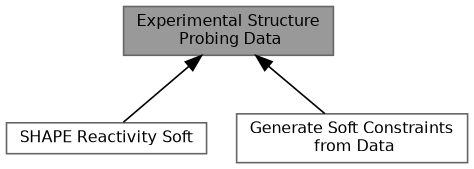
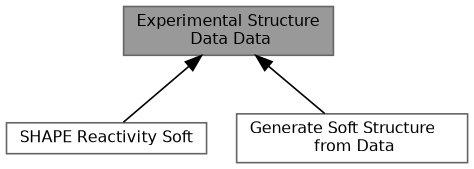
  digraph {
    rankdir=TB
    node [color=grey40 fillcolor=white fontname=Helvetica fontsize=10 shape=box style=filled]
    edge [dir=back fontname=Helvetica fontsize=10 labelfontname=Helvetica labelfontsize=10 shape=plaintext style=solid]
    n1 [height=0.2 label="SHAPE Reactivity Soft" width=0.4]
-   n2 [height=0.2 label="Generate Soft Constraints\l from Data" width=0.4]
-   n3 [color=gray40 fillcolor=grey60 fontcolor=black height=0.2 label="Experimental Structure\l Probing Data" width=0.4]
+   n2 [height=0.2 label="Generate Soft Structure\l from Data" width=0.4]
+   n3 [color=gray40 fillcolor=grey60 fontcolor=black height=0.2 label="Experimental Structure\l Data Data" width=0.4]
    n3 -> n1
    n3 -> n2
  }
